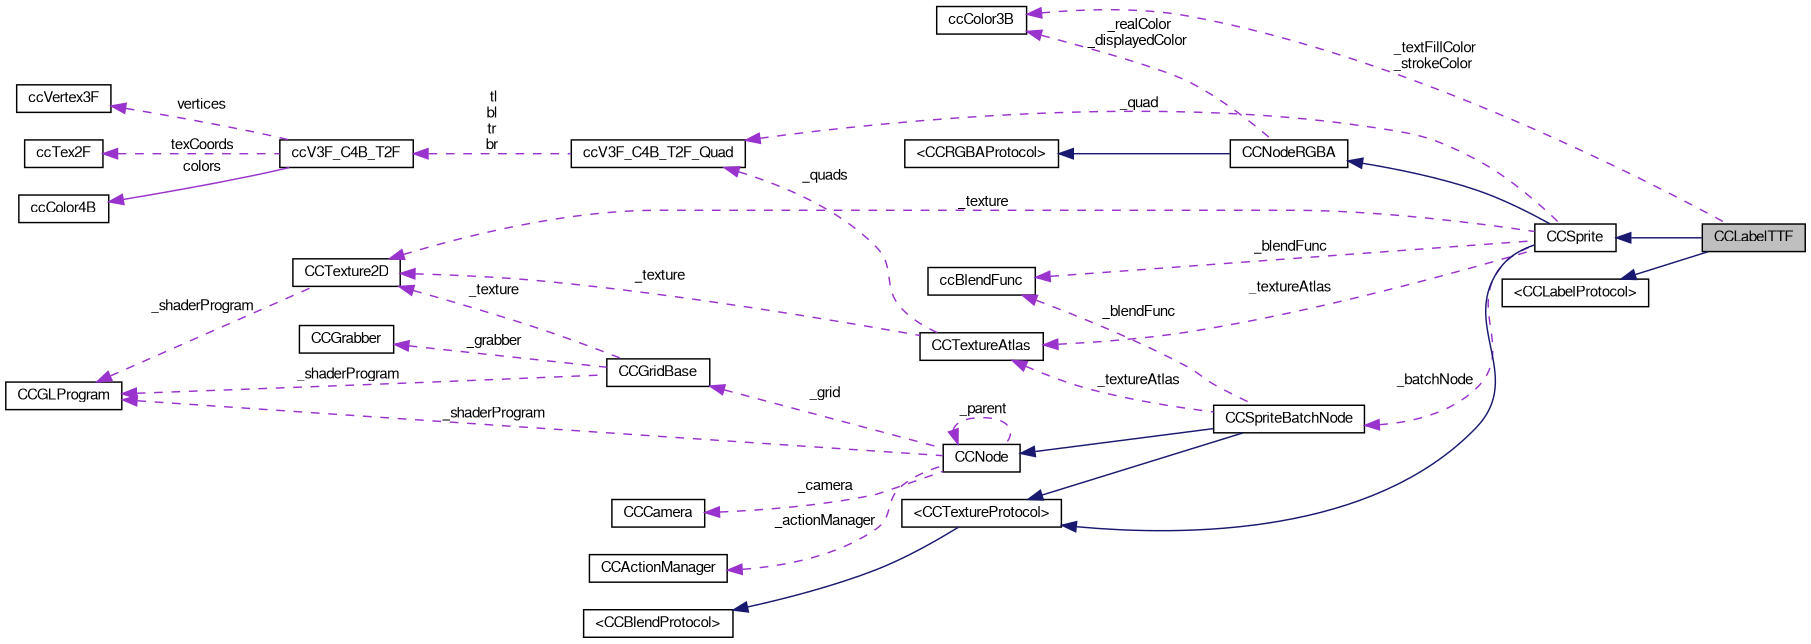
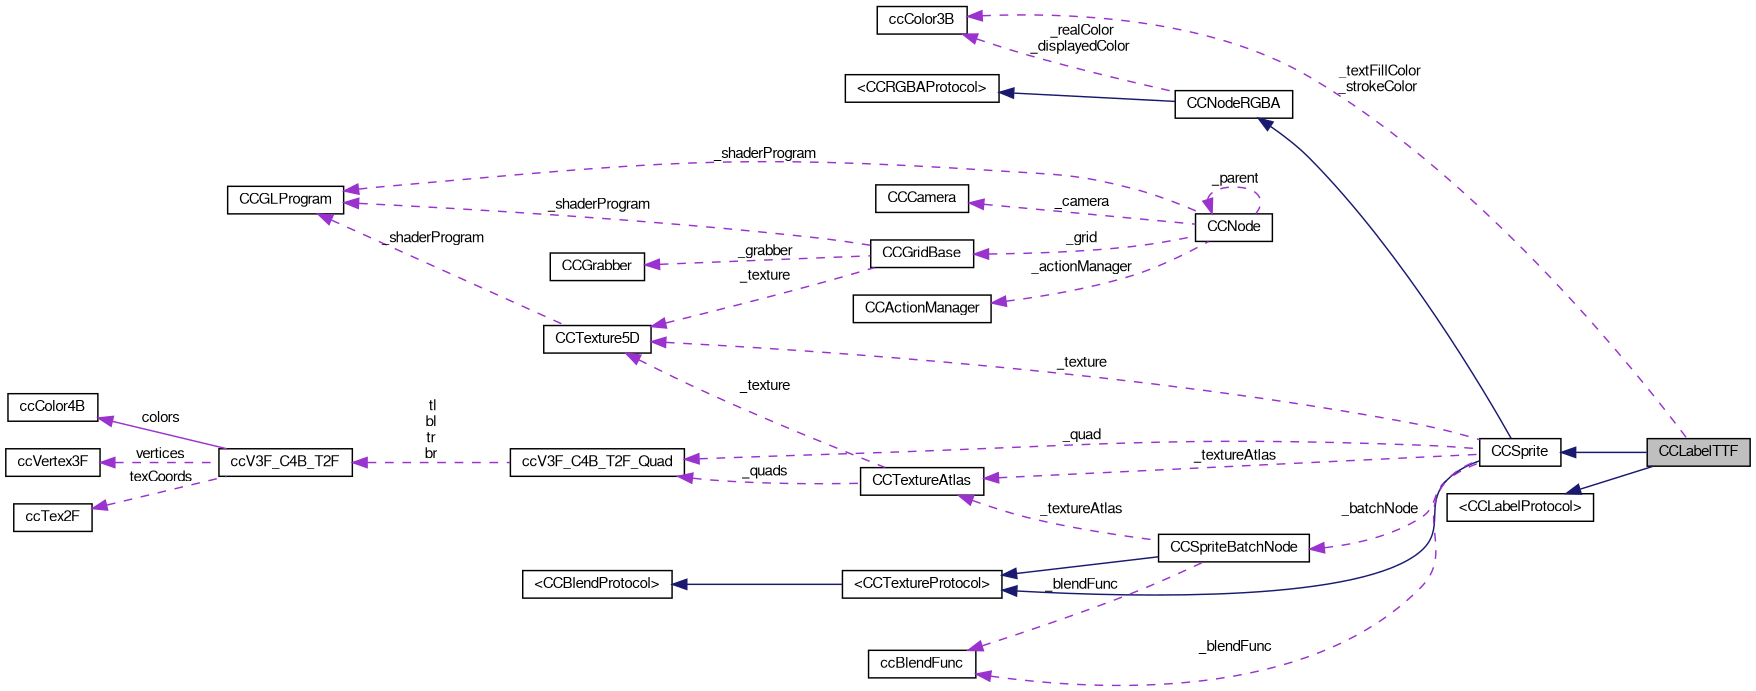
  digraph {
    rankdir=LR
    node [color=black fontname=FreeSans fontsize=10 shape=record]
    edge [color=darkorchid3 dir=back fontname=FreeSans fontsize=10 labelfontname=FreeSans labelfontsize=10 style=dashed]
    n1 [fillcolor=grey75 fontcolor=black height=0.2 label=CCLabelTTF style=filled width=0.4]
    n2 [height=0.2 label=CCSprite width=0.4]
    n3 [height=0.2 label=CCNodeRGBA width=0.4]
    n4 [height=0.2 label=CCNode width=0.4]
    n5 [height=0.2 label=CCSpriteBatchNode width=0.4]
    n6 [height=0.2 label=CCGridBase width=0.4]
    n7 [height=0.2 label=CCGrabber width=0.4]
-   n8 [height=0.2 label=CCTexture2D width=0.4]
+   n8 [height=0.2 label=CCTexture5D width=0.4]
    n9 [height=0.2 label=CCTextureAtlas width=0.4]
    n10 [height=0.2 label=CCGLProgram width=0.4]
    n11 [height=0.2 label=CCCamera width=0.4]
    n12 [height=0.2 label=CCActionManager width=0.4]
    n13 [height=0.2 label="\<CCRGBAProtocol\>" width=0.4]
    n14 [height=0.2 label=ccColor3B width=0.4]
    n15 [height=0.2 label="\<CCTextureProtocol\>" width=0.4]
    n16 [height=0.2 label="\<CCBlendProtocol\>" width=0.4]
    n17 [height=0.2 label=ccBlendFunc width=0.4]
    n18 [height=0.2 label=ccV3F_C4B_T2F_Quad width=0.4]
    n19 [height=0.2 label=ccV3F_C4B_T2F width=0.4]
    n20 [height=0.2 label=ccColor4B width=0.4]
    n21 [height=0.2 label=ccVertex3F width=0.4]
    n22 [height=0.2 label=ccTex2F width=0.4]
    n23 [height=0.2 label="\<CCLabelProtocol\>" width=0.4]
    n2 -> n1 [color=midnightblue style=solid]
    n3 -> n2 [color=midnightblue style=solid]
    n4 -> n4 [label=" _parent"]
-   n4 -> n5 [color=midnightblue style=solid]
    n5 -> n2 [label=" _batchNode"]
    n6 -> n4 [label=" _grid"]
    n7 -> n6 [label=" _grabber"]
    n8 -> n2 [label=" _texture"]
    n8 -> n6 [label=" _texture"]
    n8 -> n9 [label=" _texture"]
    n9 -> n2 [label=" _textureAtlas"]
    n9 -> n5 [label=" _textureAtlas"]
    n10 -> n4 [label=" _shaderProgram"]
    n10 -> n6 [label=" _shaderProgram"]
    n10 -> n8 [label=" _shaderProgram"]
    n11 -> n4 [label=" _camera"]
    n12 -> n4 [label=" _actionManager"]
    n13 -> n3 [color=midnightblue style=solid]
    n14 -> n1 [label=" _textFillColor\n_strokeColor"]
    n14 -> n3 [label=" _realColor\n_displayedColor"]
    n15 -> n2 [color=midnightblue style=solid]
    n15 -> n5 [color=midnightblue style=solid]
    n16 -> n15 [color=midnightblue style=solid]
    n17 -> n2 [label=" _blendFunc"]
    n17 -> n5 [label=" _blendFunc"]
    n18 -> n2 [label=" _quad"]
    n18 -> n9 [label=" _quads"]
    n19 -> n18 [label=" tl\nbl\ntr\nbr"]
    n20 -> n19 [label=" colors" style=solid]
    n21 -> n19 [label=" vertices"]
    n22 -> n19 [label=" texCoords"]
    n23 -> n1 [color=midnightblue style=solid]
  }
